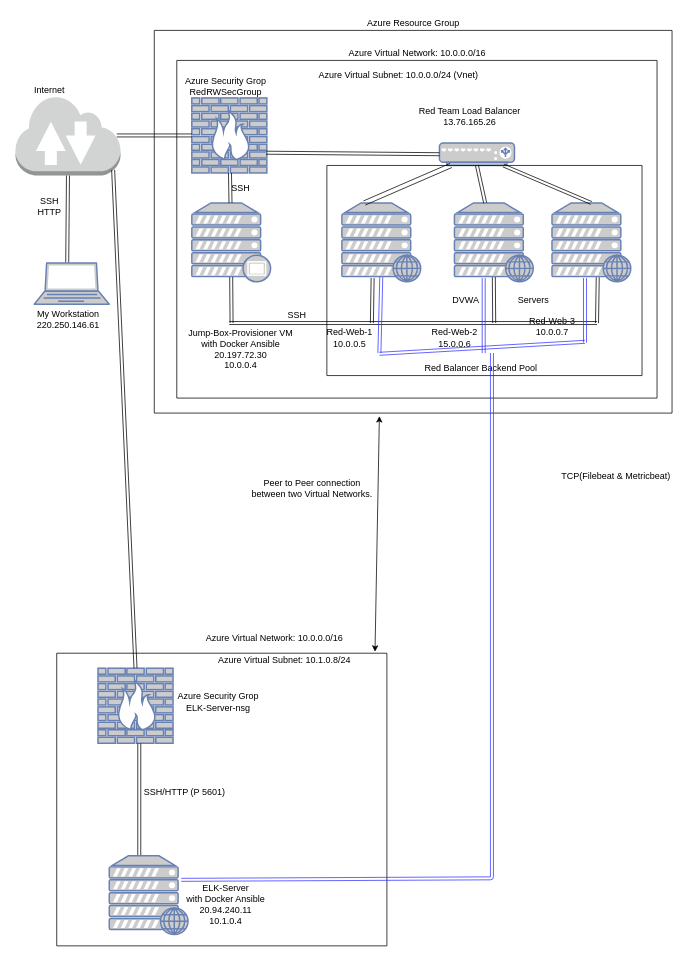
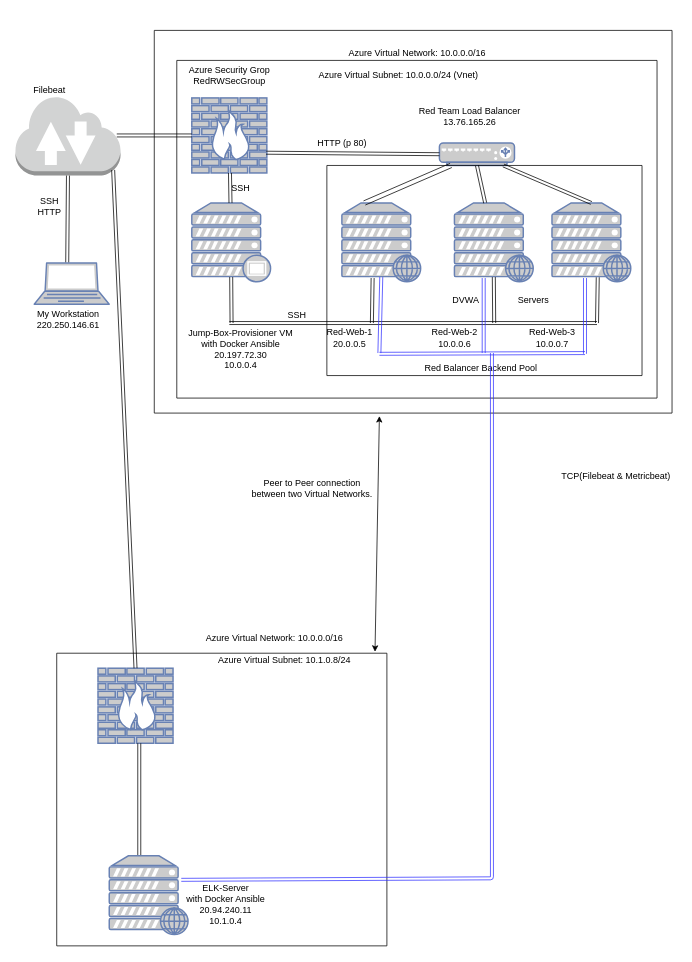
  <mxCell id="0" />
  <mxCell id="1" parent="0" />
  <mxCell id="2" value="" style="fontColor=#0066CC;verticalAlign=top;verticalLabelPosition=bottom;labelPosition=center;align=center;html=1;outlineConnect=0;fillColor=#CCCCCC;strokeColor=#6881B3;gradientColor=none;gradientDirection=north;strokeWidth=2;shape=mxgraph.networks.web_server;" parent="1" vertex="1"><mxGeometry x="605" y="270" width="105" height="105" as="geometry" /></mxCell>
  <mxCell id="3" value="" style="fontColor=#0066CC;verticalAlign=top;verticalLabelPosition=bottom;labelPosition=center;align=center;html=1;outlineConnect=0;fillColor=#CCCCCC;strokeColor=#6881B3;gradientColor=none;gradientDirection=north;strokeWidth=2;shape=mxgraph.networks.web_server;" parent="1" vertex="1"><mxGeometry x="455" y="270" width="105" height="105" as="geometry" /></mxCell>
  <mxCell id="4" value="" style="fontColor=#0066CC;verticalAlign=top;verticalLabelPosition=bottom;labelPosition=center;align=center;html=1;outlineConnect=0;fillColor=#CCCCCC;strokeColor=#6881B3;gradientColor=none;gradientDirection=north;strokeWidth=2;shape=mxgraph.networks.web_server;" parent="1" vertex="1"><mxGeometry x="735" y="270" width="105" height="105" as="geometry" /></mxCell>
  <mxCell id="5" value="" style="fontColor=#0066CC;verticalAlign=top;verticalLabelPosition=bottom;labelPosition=center;align=center;html=1;outlineConnect=0;fillColor=#CCCCCC;strokeColor=#6881B3;gradientColor=none;gradientDirection=north;strokeWidth=2;shape=mxgraph.networks.load_balancer;" parent="1" vertex="1"><mxGeometry x="585" y="190" width="100" height="30" as="geometry" /></mxCell>
  <mxCell id="6" value="" style="shape=link;html=1;width=-6;exitX=0.286;exitY=0;exitDx=0;exitDy=0;exitPerimeter=0;" parent="1" source="3" target="5" edge="1"><mxGeometry width="100" relative="1" as="geometry"><mxPoint x="365" y="250" as="sourcePoint" /><mxPoint x="445" y="200" as="targetPoint" /></mxGeometry></mxCell>
  <mxCell id="7" value="" style="shape=link;html=1;entryX=0.5;entryY=1;entryDx=0;entryDy=0;entryPerimeter=0;" parent="1" source="2" target="5" edge="1"><mxGeometry width="100" relative="1" as="geometry"><mxPoint x="365" y="250" as="sourcePoint" /><mxPoint x="465" y="250" as="targetPoint" /></mxGeometry></mxCell>
  <mxCell id="8" value="" style="shape=link;html=1;exitX=0.5;exitY=0;exitDx=0;exitDy=0;exitPerimeter=0;" parent="1" source="4" target="5" edge="1"><mxGeometry width="100" relative="1" as="geometry"><mxPoint x="365" y="250" as="sourcePoint" /><mxPoint x="465" y="250" as="targetPoint" /></mxGeometry></mxCell>
  <mxCell id="9" value="" style="fontColor=#0066CC;verticalAlign=top;verticalLabelPosition=bottom;labelPosition=center;align=center;html=1;outlineConnect=0;fillColor=#CCCCCC;strokeColor=#6881B3;gradientColor=none;gradientDirection=north;strokeWidth=2;shape=mxgraph.networks.proxy_server;" parent="1" vertex="1"><mxGeometry x="255" y="270" width="105" height="105" as="geometry" /></mxCell>
  <mxCell id="10" value="" style="shape=link;html=1;" parent="1" edge="1"><mxGeometry width="100" relative="1" as="geometry"><mxPoint x="305" y="430" as="sourcePoint" /><mxPoint x="795" y="430" as="targetPoint" /></mxGeometry></mxCell>
  <mxCell id="11" value="" style="shape=link;html=1;entryX=0.5;entryY=0.94;entryDx=0;entryDy=0;entryPerimeter=0;" parent="1" target="9" edge="1"><mxGeometry width="100" relative="1" as="geometry"><mxPoint x="308" y="430" as="sourcePoint" /><mxPoint x="395" y="330" as="targetPoint" /></mxGeometry></mxCell>
  <mxCell id="12" value="" style="shape=link;html=1;entryX=0.5;entryY=0.94;entryDx=0;entryDy=0;entryPerimeter=0;" parent="1" target="2" edge="1"><mxGeometry width="100" relative="1" as="geometry"><mxPoint x="658" y="430" as="sourcePoint" /><mxPoint x="317.5" y="378.7" as="targetPoint" /></mxGeometry></mxCell>
  <mxCell id="13" value="" style="shape=link;html=1;" parent="1" edge="1"><mxGeometry width="100" relative="1" as="geometry"><mxPoint x="495" y="430" as="sourcePoint" /><mxPoint x="496" y="370" as="targetPoint" /></mxGeometry></mxCell>
  <mxCell id="14" value="" style="shape=link;html=1;entryX=0.581;entryY=0.943;entryDx=0;entryDy=0;entryPerimeter=0;" parent="1" target="4" edge="1"><mxGeometry width="100" relative="1" as="geometry"><mxPoint x="795" y="430" as="sourcePoint" /><mxPoint x="788" y="369" as="targetPoint" /></mxGeometry></mxCell>
  <mxCell id="15" value="Red Balancer Backend Pool" style="text;html=1;resizable=0;autosize=1;align=center;verticalAlign=middle;points=[];fillColor=none;strokeColor=none;rounded=0;" parent="1" vertex="1"><mxGeometry x="555" y="480" width="170" height="20" as="geometry" /></mxCell>
  <mxCell id="16" value="" style="swimlane;startSize=0;" parent="1" vertex="1"><mxGeometry x="205" y="40" width="690" height="510" as="geometry"><mxRectangle x="450" y="-1490" width="50" height="40" as="alternateBounds" /></mxGeometry></mxCell>
  <mxCell id="17" value="Servers" style="text;html=1;resizable=0;autosize=1;align=center;verticalAlign=middle;points=[];fillColor=none;strokeColor=none;rounded=0;" parent="16" vertex="1"><mxGeometry x="475" y="350" width="60" height="20" as="geometry" /></mxCell>
  <mxCell id="18" value="DVWA&lt;span style=&quot;color: rgba(0 , 0 , 0 , 0) ; font-family: monospace ; font-size: 0px&quot;&gt;%3CmxGraphModel%3E%3Croot%3E%3CmxCell%20id%3D%220%22%2F%3E%3CmxCell%20id%3D%221%22%20parent%3D%220%22%2F%3E%3CmxCell%20id%3D%222%22%20value%3D%22%22%20style%3D%22shape%3Dlink%3Bhtml%3D1%3BentryX%3D0.5%3BentryY%3D0.94%3BentryDx%3D0%3BentryDy%3D0%3BentryPerimeter%3D0%3B%22%20edge%3D%221%22%20parent%3D%221%22%3E%3CmxGeometry%20width%3D%22100%22%20relative%3D%221%22%20as%3D%22geometry%22%3E%3CmxPoint%20x%3D%22443%22%20y%3D%22-1200%22%20as%3D%22sourcePoint%22%2F%3E%3CmxPoint%20x%3D%22442.5%22%20y%3D%22-1261.3%22%20as%3D%22targetPoint%22%2F%3E%3C%2FmxGeometry%3E%3C%2FmxCell%3E%3C%2Froot%3E%3C%2FmxGraphModel%3E&lt;/span&gt;" style="text;html=1;resizable=0;autosize=1;align=center;verticalAlign=middle;points=[];fillColor=none;strokeColor=none;rounded=0;" parent="16" vertex="1"><mxGeometry x="390" y="350" width="50" height="20" as="geometry" /></mxCell>
- <mxCell id="19" value="Red-Web-1&lt;br&gt;10.0.0.5" style="text;html=1;resizable=0;autosize=1;align=center;verticalAlign=middle;points=[];fillColor=none;strokeColor=none;rounded=0;" parent="16" vertex="1"><mxGeometry x="220" y="395" width="80" height="30" as="geometry" /></mxCell>
- <mxCell id="20" value="Red-Web-2&lt;br&gt;15.0.0.6" style="text;html=1;resizable=0;autosize=1;align=center;verticalAlign=middle;points=[];fillColor=none;strokeColor=none;rounded=0;" parent="16" vertex="1"><mxGeometry x="360" y="395" width="80" height="30" as="geometry" /></mxCell>
- <mxCell id="21" value="Red-Web-3&lt;br&gt;10.0.0.7" style="text;html=1;resizable=0;autosize=1;align=center;verticalAlign=middle;points=[];fillColor=none;strokeColor=none;rounded=0;" parent="16" vertex="1"><mxGeometry x="490" y="380" width="80" height="30" as="geometry" /></mxCell>
+ <mxCell id="19" value="Red-Web-1&lt;br&gt;20.0.0.5" style="text;html=1;resizable=0;autosize=1;align=center;verticalAlign=middle;points=[];fillColor=none;strokeColor=none;rounded=0;" parent="16" vertex="1"><mxGeometry x="220" y="395" width="80" height="30" as="geometry" /></mxCell>
+ <mxCell id="20" value="Red-Web-2&lt;br&gt;10.0.0.6" style="text;html=1;resizable=0;autosize=1;align=center;verticalAlign=middle;points=[];fillColor=none;strokeColor=none;rounded=0;" parent="16" vertex="1"><mxGeometry x="360" y="395" width="80" height="30" as="geometry" /></mxCell>
+ <mxCell id="21" value="Red-Web-3&lt;br&gt;10.0.0.7" style="text;html=1;resizable=0;autosize=1;align=center;verticalAlign=middle;points=[];fillColor=none;strokeColor=none;rounded=0;" parent="16" vertex="1"><mxGeometry x="490" y="395" width="80" height="30" as="geometry" /></mxCell>
  <mxCell id="22" value="Jump-Box-Provisioner VM&lt;br&gt;with Docker Ansible&lt;br&gt;20.197.72.30&lt;br&gt;10.0.0.4&lt;br&gt;" style="text;html=1;resizable=0;autosize=1;align=center;verticalAlign=middle;points=[];fillColor=none;strokeColor=none;rounded=0;" parent="1" vertex="1"><mxGeometry x="245" y="435" width="150" height="60" as="geometry" /></mxCell>
  <mxCell id="23" value="SSH" style="text;html=1;resizable=0;autosize=1;align=center;verticalAlign=middle;points=[];fillColor=none;strokeColor=none;rounded=0;" parent="1" vertex="1"><mxGeometry x="375" y="410" width="40" height="20" as="geometry" /></mxCell>
  <mxCell id="24" value="" style="fontColor=#0066CC;verticalAlign=top;verticalLabelPosition=bottom;labelPosition=center;align=center;html=1;outlineConnect=0;fillColor=#CCCCCC;strokeColor=#6881B3;gradientColor=none;gradientDirection=north;strokeWidth=2;shape=mxgraph.networks.firewall;" parent="1" vertex="1"><mxGeometry x="255" y="130" width="100" height="100" as="geometry" /></mxCell>
  <mxCell id="25" value="" style="shape=link;html=1;" parent="1" source="24" target="9" edge="1"><mxGeometry width="100" relative="1" as="geometry"><mxPoint x="295" y="240" as="sourcePoint" /><mxPoint x="295" y="260" as="targetPoint" /></mxGeometry></mxCell>
  <mxCell id="26" value="SSH" style="text;html=1;resizable=0;autosize=1;align=center;verticalAlign=middle;points=[];fillColor=none;strokeColor=none;rounded=0;" parent="1" vertex="1"><mxGeometry x="300" y="240" width="40" height="20" as="geometry" /></mxCell>
  <mxCell id="27" value="" style="shape=link;html=1;entryX=0;entryY=0.5;entryDx=0;entryDy=0;entryPerimeter=0;exitX=0.99;exitY=0.73;exitDx=0;exitDy=0;exitPerimeter=0;" parent="1" source="24" target="5" edge="1"><mxGeometry width="100" relative="1" as="geometry"><mxPoint x="365" y="320" as="sourcePoint" /><mxPoint x="465" y="320" as="targetPoint" /></mxGeometry></mxCell>
+ <mxCell id="28" value="HTTP (p 80)" style="text;html=1;resizable=0;autosize=1;align=center;verticalAlign=middle;points=[];fillColor=none;strokeColor=none;rounded=0;" parent="1" vertex="1"><mxGeometry x="415" y="180" width="80" height="20" as="geometry" /></mxCell>
  <mxCell id="29" value="Red Team Load Balancer&lt;br&gt;13.76.165.26" style="text;html=1;resizable=0;autosize=1;align=center;verticalAlign=middle;points=[];fillColor=none;strokeColor=none;rounded=0;" parent="1" vertex="1"><mxGeometry x="550" y="140" width="150" height="30" as="geometry" /></mxCell>
- <mxCell id="30" value="Azure Security Grop&lt;br&gt;RedRWSecGroup" style="text;html=1;resizable=0;autosize=1;align=center;verticalAlign=middle;points=[];fillColor=none;strokeColor=none;rounded=0;" parent="1" vertex="1"><mxGeometry x="240" y="100" width="120" height="30" as="geometry" /></mxCell>
+ <mxCell id="30" value="Azure Security Grop&lt;br&gt;RedRWSecGroup" style="text;html=1;resizable=0;autosize=1;align=center;verticalAlign=middle;points=[];fillColor=none;strokeColor=none;rounded=0;" parent="1" vertex="1"><mxGeometry x="245" y="85" width="120" height="30" as="geometry" /></mxCell>
  <mxCell id="31" value="" style="fontColor=#0066CC;verticalAlign=top;verticalLabelPosition=bottom;labelPosition=center;align=center;html=1;outlineConnect=0;fillColor=#CCCCCC;strokeColor=#6881B3;gradientColor=none;gradientDirection=north;strokeWidth=2;shape=mxgraph.networks.laptop;" parent="1" vertex="1"><mxGeometry x="45" y="350" width="100" height="55" as="geometry" /></mxCell>
  <mxCell id="32" value="My Workstation&lt;br&gt;220.250.146.61" style="text;html=1;resizable=0;autosize=1;align=center;verticalAlign=middle;points=[];fillColor=none;strokeColor=none;rounded=0;" parent="1" vertex="1"><mxGeometry x="40" y="410" width="100" height="30" as="geometry" /></mxCell>
  <mxCell id="33" value="" style="outlineConnect=0;dashed=0;verticalLabelPosition=bottom;verticalAlign=top;align=center;html=1;shape=mxgraph.aws3.internet_2;fillColor=#D2D3D3;gradientColor=none;" parent="1" vertex="1"><mxGeometry x="20" y="126.5" width="140" height="107" as="geometry" /></mxCell>
  <mxCell id="34" value="" style="shape=link;html=1;exitX=0.5;exitY=1;exitDx=0;exitDy=0;exitPerimeter=0;entryX=0.44;entryY=-0.018;entryDx=0;entryDy=0;entryPerimeter=0;" parent="1" source="33" target="31" edge="1"><mxGeometry width="100" relative="1" as="geometry"><mxPoint x="365" y="320" as="sourcePoint" /><mxPoint x="465" y="320" as="targetPoint" /></mxGeometry></mxCell>
  <mxCell id="35" value="SSH&lt;br&gt;HTTP" style="text;html=1;resizable=0;autosize=1;align=center;verticalAlign=middle;points=[];fillColor=none;strokeColor=none;rounded=0;" parent="1" vertex="1"><mxGeometry x="40" y="260" width="50" height="30" as="geometry" /></mxCell>
- <mxCell id="36" value="Internet" style="text;html=1;resizable=0;autosize=1;align=center;verticalAlign=middle;points=[];fillColor=none;strokeColor=none;rounded=0;" parent="1" vertex="1"><mxGeometry x="35" y="110" width="60" height="20" as="geometry" /></mxCell>
+ <mxCell id="36" value="Filebeat" style="text;html=1;resizable=0;autosize=1;align=center;verticalAlign=middle;points=[];fillColor=none;strokeColor=none;rounded=0;" parent="1" vertex="1"><mxGeometry x="35" y="110" width="60" height="20" as="geometry" /></mxCell>
  <mxCell id="37" value="" style="shape=link;html=1;" parent="1" target="24" edge="1"><mxGeometry width="100" relative="1" as="geometry"><mxPoint x="155" y="180" as="sourcePoint" /><mxPoint x="465" y="310" as="targetPoint" /></mxGeometry></mxCell>
  <mxCell id="38" value="" style="swimlane;startSize=0;" parent="1" vertex="1"><mxGeometry x="235" y="80" width="640" height="450" as="geometry" /></mxCell>
  <mxCell id="39" value="Azure Virtual Subnet: 10.0.0.0/24 (Vnet)" style="text;html=1;resizable=0;autosize=1;align=center;verticalAlign=middle;points=[];fillColor=none;strokeColor=none;rounded=0;" parent="38" vertex="1"><mxGeometry x="180" y="10" width="230" height="20" as="geometry" /></mxCell>
  <mxCell id="40" value="Azure Virtual Network: 10.0.0.0/16" style="text;html=1;resizable=0;autosize=1;align=center;verticalAlign=middle;points=[];fillColor=none;strokeColor=none;rounded=0;" parent="1" vertex="1"><mxGeometry x="455" y="60" width="200" height="20" as="geometry" /></mxCell>
- <mxCell id="41" value="Azure Resource Group" style="text;html=1;resizable=0;autosize=1;align=center;verticalAlign=middle;points=[];fillColor=none;strokeColor=none;rounded=0;" parent="1" vertex="1"><mxGeometry x="480" y="20" width="140" height="20" as="geometry" /></mxCell>
  <mxCell id="42" value="" style="swimlane;startSize=0;" parent="1" vertex="1"><mxGeometry x="435" y="220" width="420" height="280" as="geometry" /></mxCell>
  <mxCell id="43" value="" style="fontColor=#0066CC;verticalAlign=top;verticalLabelPosition=bottom;labelPosition=center;align=center;html=1;outlineConnect=0;fillColor=#CCCCCC;strokeColor=#6881B3;gradientColor=none;gradientDirection=north;strokeWidth=2;shape=mxgraph.networks.firewall;" parent="1" vertex="1"><mxGeometry x="130" y="890" width="100" height="100" as="geometry" /></mxCell>
  <mxCell id="44" value="" style="shape=link;html=1;exitX=0.55;exitY=1;exitDx=0;exitDy=0;exitPerimeter=0;entryX=0.5;entryY=0;entryDx=0;entryDy=0;entryPerimeter=0;" parent="1" source="43" edge="1"><mxGeometry width="100" relative="1" as="geometry"><mxPoint x="365" y="820" as="sourcePoint" /><mxPoint x="185" y="1140" as="targetPoint" /></mxGeometry></mxCell>
  <mxCell id="45" value="" style="shape=link;html=1;exitX=0.5;exitY=0;exitDx=0;exitDy=0;exitPerimeter=0;entryX=0.93;entryY=0.93;entryDx=0;entryDy=0;entryPerimeter=0;" parent="1" source="43" target="33" edge="1"><mxGeometry width="100" relative="1" as="geometry"><mxPoint x="365" y="620" as="sourcePoint" /><mxPoint x="465" y="620" as="targetPoint" /></mxGeometry></mxCell>
  <mxCell id="46" value="" style="swimlane;startSize=0;" parent="1" vertex="1"><mxGeometry x="75" y="870" width="440" height="390" as="geometry" /></mxCell>
- <mxCell id="47" value="Azure Security Grop&lt;br&gt;ELK-Server-nsg" style="text;html=1;resizable=0;autosize=1;align=center;verticalAlign=middle;points=[];fillColor=none;strokeColor=none;rounded=0;" parent="46" vertex="1"><mxGeometry x="155" y="50" width="120" height="30" as="geometry" /></mxCell>
  <mxCell id="48" value="ELK-Server&lt;br&gt;with Docker Ansible&lt;br&gt;20.94.240.11&lt;br&gt;10.1.0.4" style="text;html=1;resizable=0;autosize=1;align=center;verticalAlign=middle;points=[];fillColor=none;strokeColor=none;rounded=0;" parent="46" vertex="1"><mxGeometry x="165" y="305" width="120" height="60" as="geometry" /></mxCell>
  <mxCell id="49" value="Azure Virtual Subnet: 10.1.0.8/24&amp;nbsp;" style="text;html=1;resizable=0;autosize=1;align=center;verticalAlign=middle;points=[];fillColor=none;strokeColor=none;rounded=0;" parent="46" vertex="1"><mxGeometry x="205" width="200" height="20" as="geometry" /></mxCell>
  <mxCell id="50" value="" style="fontColor=#0066CC;verticalAlign=top;verticalLabelPosition=bottom;labelPosition=center;align=center;html=1;outlineConnect=0;fillColor=#CCCCCC;strokeColor=#6881B3;gradientColor=none;gradientDirection=north;strokeWidth=2;shape=mxgraph.networks.web_server;" parent="46" vertex="1"><mxGeometry x="70" y="270" width="105" height="105" as="geometry" /></mxCell>
- <mxCell id="51" value="SSH/HTTP (P 5601)&lt;br&gt;" style="text;html=1;resizable=0;autosize=1;align=center;verticalAlign=middle;points=[];fillColor=none;strokeColor=none;rounded=0;" parent="46" vertex="1"><mxGeometry x="110" y="175" width="120" height="20" as="geometry" /></mxCell>
  <mxCell id="52" value="Azure Virtual Network: 10.0.0.0/16" style="text;html=1;resizable=0;autosize=1;align=center;verticalAlign=middle;points=[];fillColor=none;strokeColor=none;rounded=0;" parent="1" vertex="1"><mxGeometry x="265" y="840" width="200" height="20" as="geometry" /></mxCell>
  <mxCell id="53" value="" style="endArrow=classic;startArrow=classic;html=1;exitX=0.964;exitY=-0.005;exitDx=0;exitDy=0;exitPerimeter=0;" parent="1" source="46" edge="1"><mxGeometry width="50" height="50" relative="1" as="geometry"><mxPoint x="385" y="570" as="sourcePoint" /><mxPoint x="505" y="554" as="targetPoint" /></mxGeometry></mxCell>
  <mxCell id="54" value="Peer to Peer connection &lt;br&gt;between two Virtual Networks." style="text;html=1;resizable=0;autosize=1;align=center;verticalAlign=middle;points=[];fillColor=none;strokeColor=none;rounded=0;" parent="1" vertex="1"><mxGeometry x="325" y="635" width="180" height="30" as="geometry" /></mxCell>
  <mxCell id="55" value="" style="shape=link;html=1;exitX=0.008;exitY=-0.05;exitDx=0;exitDy=0;exitPerimeter=0;strokeColor=#3333FF;" parent="1" source="48" edge="1"><mxGeometry width="100" relative="1" as="geometry"><mxPoint x="365" y="910" as="sourcePoint" /><mxPoint x="655" y="470" as="targetPoint" /><Array as="points"><mxPoint x="655" y="1170" /></Array></mxGeometry></mxCell>
  <mxCell id="56" value="" style="shape=link;html=1;entryX=1.05;entryY=1.167;entryDx=0;entryDy=0;entryPerimeter=0;strokeColor=#3333FF;" parent="1" target="21" edge="1"><mxGeometry width="100" relative="1" as="geometry"><mxPoint x="505" y="471" as="sourcePoint" /><mxPoint x="695" y="470" as="targetPoint" /></mxGeometry></mxCell>
  <mxCell id="57" value="" style="shape=link;html=1;exitX=0.5;exitY=0.94;exitDx=0;exitDy=0;exitPerimeter=0;strokeColor=#3333FF;" parent="1" source="3" edge="1"><mxGeometry width="100" relative="1" as="geometry"><mxPoint x="465" y="690" as="sourcePoint" /><mxPoint x="505" y="470" as="targetPoint" /></mxGeometry></mxCell>
  <mxCell id="58" value="" style="shape=link;html=1;strokeColor=#3333FF;" parent="1" edge="1"><mxGeometry width="100" relative="1" as="geometry"><mxPoint x="644" y="370" as="sourcePoint" /><mxPoint x="644" y="470" as="targetPoint" /></mxGeometry></mxCell>
  <mxCell id="59" value="" style="shape=link;html=1;strokeColor=#3333FF;entryX=1.05;entryY=1.2;entryDx=0;entryDy=0;entryPerimeter=0;" parent="1" target="21" edge="1"><mxGeometry width="100" relative="1" as="geometry"><mxPoint x="779" y="370" as="sourcePoint" /><mxPoint x="465" y="650" as="targetPoint" /></mxGeometry></mxCell>
  <mxCell id="60" value="TCP(Filebeat &amp;amp; Metricbeat)" style="text;html=1;resizable=0;autosize=1;align=center;verticalAlign=middle;points=[];fillColor=none;strokeColor=none;rounded=0;" parent="1" vertex="1"><mxGeometry x="740" y="625" width="160" height="20" as="geometry" /></mxCell>
